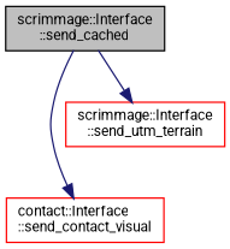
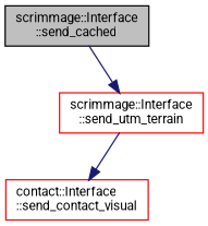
  digraph {
    fontname=Roboto
    rankdir=TB
    node [color=red fillcolor=white fontname=Roboto fontsize=10 shape=record style=filled]
    edge [color=midnightblue fontname=Roboto fontsize=10 labelfontname=Helvetica labelfontsize=10 style=solid]
    n1 [color=black fillcolor=grey75 fontcolor=black height=0.2 label="scrimmage::Interface\l::send_cached" width=0.4]
    n2 [height=0.2 label="contact::Interface\l::send_contact_visual" width=0.4]
    n3 [height=0.2 label="scrimmage::Interface\l::send_utm_terrain" width=0.4]
-   n1 -> n2
+   n3 -> n2
    n1 -> n3
  }
